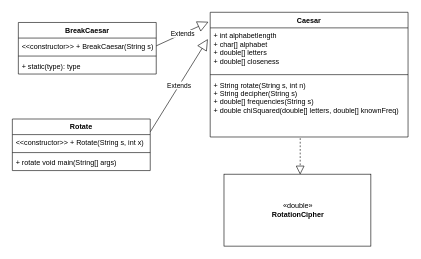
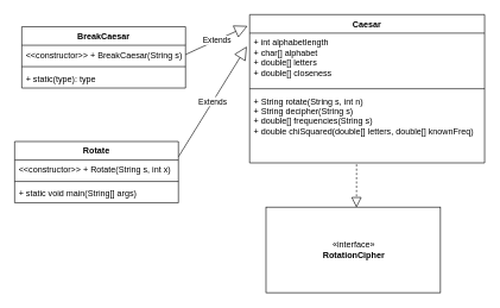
  <mxCell id="0" />
  <mxCell id="1" parent="0" />
  <mxCell id="2" value="" style="endArrow=block;dashed=1;endFill=0;endSize=12;html=1;exitX=0.455;exitY=1.02;exitDx=0;exitDy=0;exitPerimeter=0;entryX=0.5;entryY=0;entryDx=0;entryDy=0;" parent="1" source="7" edge="1"><mxGeometry width="160" relative="1" as="geometry"><mxPoint x="486" y="179" as="sourcePoint" /><mxPoint x="500.059" y="290.588" as="targetPoint" /></mxGeometry></mxCell>
  <mxCell id="3" value="Extends" style="endArrow=block;endSize=16;endFill=0;html=1;entryX=-0.012;entryY=0.253;entryDx=0;entryDy=0;entryPerimeter=0;exitX=1;exitY=0.25;exitDx=0;exitDy=0;" parent="1" target="5" edge="1" source="9"><mxGeometry width="160" relative="1" as="geometry"><mxPoint x="240" y="230.5" as="sourcePoint" /><mxPoint x="329" y="122" as="targetPoint" /></mxGeometry></mxCell>
  <mxCell id="4" value="Caesar" style="swimlane;fontStyle=1;align=center;verticalAlign=top;childLayout=stackLayout;horizontal=1;startSize=26;horizontalStack=0;resizeParent=1;resizeParentMax=0;resizeLast=0;collapsible=1;marginBottom=0;" vertex="1" parent="1"><mxGeometry x="350" y="20" width="330" height="208" as="geometry" /></mxCell>
  <mxCell id="5" value="+ int alphabetlength&#10;+ char[] alphabet&#10;+ double[] letters&#10;+ double[] closeness&#10;&#10;&#10;" style="text;strokeColor=none;fillColor=none;align=left;verticalAlign=top;spacingLeft=4;spacingRight=4;overflow=hidden;rotatable=0;points=[[0,0.5],[1,0.5]];portConstraint=eastwest;" vertex="1" parent="4"><mxGeometry y="26" width="330" height="74" as="geometry" /></mxCell>
  <mxCell id="6" value="" style="line;strokeWidth=1;fillColor=none;align=left;verticalAlign=middle;spacingTop=-1;spacingLeft=3;spacingRight=3;rotatable=0;labelPosition=right;points=[];portConstraint=eastwest;" vertex="1" parent="4"><mxGeometry y="100" width="330" height="8" as="geometry" /></mxCell>
  <mxCell id="7" value="+ String rotate(String s, int n)&#10;+ String decipher(String s)&#10;+ double[] frequencies(String s)&#10;+ double chiSquared(double[] letters, double[] knownFreq)&#10;" style="text;strokeColor=none;fillColor=none;align=left;verticalAlign=top;spacingLeft=4;spacingRight=4;overflow=hidden;rotatable=0;points=[[0,0.5],[1,0.5]];portConstraint=eastwest;" vertex="1" parent="4"><mxGeometry y="108" width="330" height="100" as="geometry" /></mxCell>
  <mxCell id="8" value="Extends" style="endArrow=block;endSize=16;endFill=0;html=1;entryX=-0.009;entryY=0.985;entryDx=0;entryDy=0;entryPerimeter=0;exitX=1;exitY=0.5;exitDx=0;exitDy=0;" edge="1" parent="1" source="14"><mxGeometry width="160" relative="1" as="geometry"><mxPoint x="240" y="70" as="sourcePoint" /><mxPoint x="347.118" y="35.971" as="targetPoint" /></mxGeometry></mxCell>
  <mxCell id="9" value="Rotate" style="swimlane;fontStyle=1;align=center;verticalAlign=top;childLayout=stackLayout;horizontal=1;startSize=26;horizontalStack=0;resizeParent=1;resizeParentMax=0;resizeLast=0;collapsible=1;marginBottom=0;" vertex="1" parent="1"><mxGeometry x="20" y="198" width="230" height="86" as="geometry" /></mxCell>
  <mxCell id="10" value="&lt;&lt;constructor&gt;&gt; + Rotate(String s, int x)" style="text;strokeColor=none;fillColor=none;align=left;verticalAlign=top;spacingLeft=4;spacingRight=4;overflow=hidden;rotatable=0;points=[[0,0.5],[1,0.5]];portConstraint=eastwest;" vertex="1" parent="9"><mxGeometry y="26" width="230" height="26" as="geometry" /></mxCell>
  <mxCell id="11" value="" style="line;strokeWidth=1;fillColor=none;align=left;verticalAlign=middle;spacingTop=-1;spacingLeft=3;spacingRight=3;rotatable=0;labelPosition=right;points=[];portConstraint=eastwest;" vertex="1" parent="9"><mxGeometry y="52" width="230" height="8" as="geometry" /></mxCell>
- <mxCell id="12" value="+ rotate void main(String[] args)" style="text;strokeColor=none;fillColor=none;align=left;verticalAlign=top;spacingLeft=4;spacingRight=4;overflow=hidden;rotatable=0;points=[[0,0.5],[1,0.5]];portConstraint=eastwest;" vertex="1" parent="9"><mxGeometry y="60" width="230" height="26" as="geometry" /></mxCell>
+ <mxCell id="12" value="+ static void main(String[] args)" style="text;strokeColor=none;fillColor=none;align=left;verticalAlign=top;spacingLeft=4;spacingRight=4;overflow=hidden;rotatable=0;points=[[0,0.5],[1,0.5]];portConstraint=eastwest;" vertex="1" parent="9"><mxGeometry y="60" width="230" height="26" as="geometry" /></mxCell>
  <mxCell id="13" value="BreakCaesar" style="swimlane;fontStyle=1;align=center;verticalAlign=top;childLayout=stackLayout;horizontal=1;startSize=26;horizontalStack=0;resizeParent=1;resizeParentMax=0;resizeLast=0;collapsible=1;marginBottom=0;" vertex="1" parent="1"><mxGeometry x="30" y="37" width="230" height="86" as="geometry" /></mxCell>
  <mxCell id="14" value="&lt;&lt;constructor&gt;&gt; + BreakCaesar(String s)" style="text;strokeColor=none;fillColor=none;align=left;verticalAlign=top;spacingLeft=4;spacingRight=4;overflow=hidden;rotatable=0;points=[[0,0.5],[1,0.5]];portConstraint=eastwest;" vertex="1" parent="13"><mxGeometry y="26" width="230" height="26" as="geometry" /></mxCell>
  <mxCell id="15" value="" style="line;strokeWidth=1;fillColor=none;align=left;verticalAlign=middle;spacingTop=-1;spacingLeft=3;spacingRight=3;rotatable=0;labelPosition=right;points=[];portConstraint=eastwest;" vertex="1" parent="13"><mxGeometry y="52" width="230" height="8" as="geometry" /></mxCell>
  <mxCell id="16" value="+ static(type): type" style="text;strokeColor=none;fillColor=none;align=left;verticalAlign=top;spacingLeft=4;spacingRight=4;overflow=hidden;rotatable=0;points=[[0,0.5],[1,0.5]];portConstraint=eastwest;" vertex="1" parent="13"><mxGeometry y="60" width="230" height="26" as="geometry" /></mxCell>
- <mxCell id="17" value="«double»&lt;br&gt;&lt;b&gt;RotationCipher&lt;/b&gt;" style="html=1;" vertex="1" parent="1"><mxGeometry x="373" y="290" width="245" height="120" as="geometry" /></mxCell>
+ <mxCell id="17" value="«interface»&lt;br&gt;&lt;b&gt;RotationCipher&lt;/b&gt;" style="html=1;" vertex="1" parent="1"><mxGeometry x="373" y="290" width="245" height="120" as="geometry" /></mxCell>
